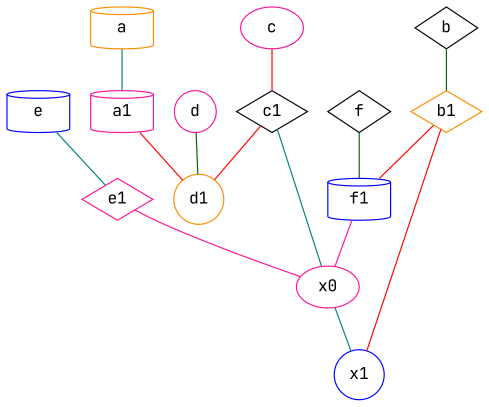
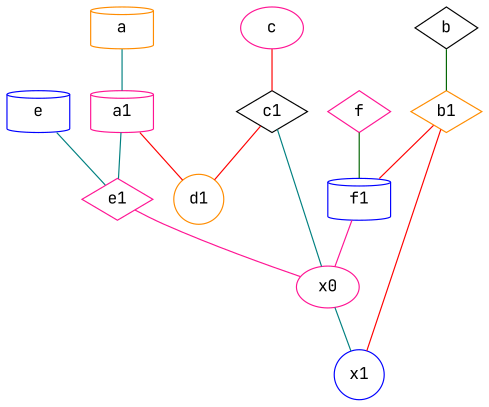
  graph {
    fontname="JetBrains Mono"
    node [color=deeppink fontname="JetBrains Mono" labelfontsize=50 shape=diamond]
    edge [color=red fontname="JetBrains Mono"]
    b1 [color=darkorange]
    x1 [color=blue shape=circle]
    f1 [color=blue shape=cylinder]
    x0 [shape=ellipse]
    a1 [shape=cylinder]
    e1
    d1 [color=darkorange shape=circle]
    c [shape=ellipse]
    c1 [color=black]
    b [color=black]
-   d [shape=circle]
    a [color=darkorange shape=cylinder]
-   f [color=black]
+   f
    e [color=blue shape=cylinder]
    b1 -- x1
    b1 -- f1
    f1 -- x0 [color=deeppink]
    x0 -- x1 [color=teal]
+   a1 -- e1 [color=teal]
    a1 -- d1
    e1 -- x0 [color=deeppink]
    c -- c1
    c1 -- x0 [color=teal]
    c1 -- d1
    b -- b1 [color=darkgreen]
-   d -- d1 [color=darkgreen]
    a -- a1 [color=teal]
    f -- f1 [color=darkgreen]
    e -- e1 [color=teal]
  }
